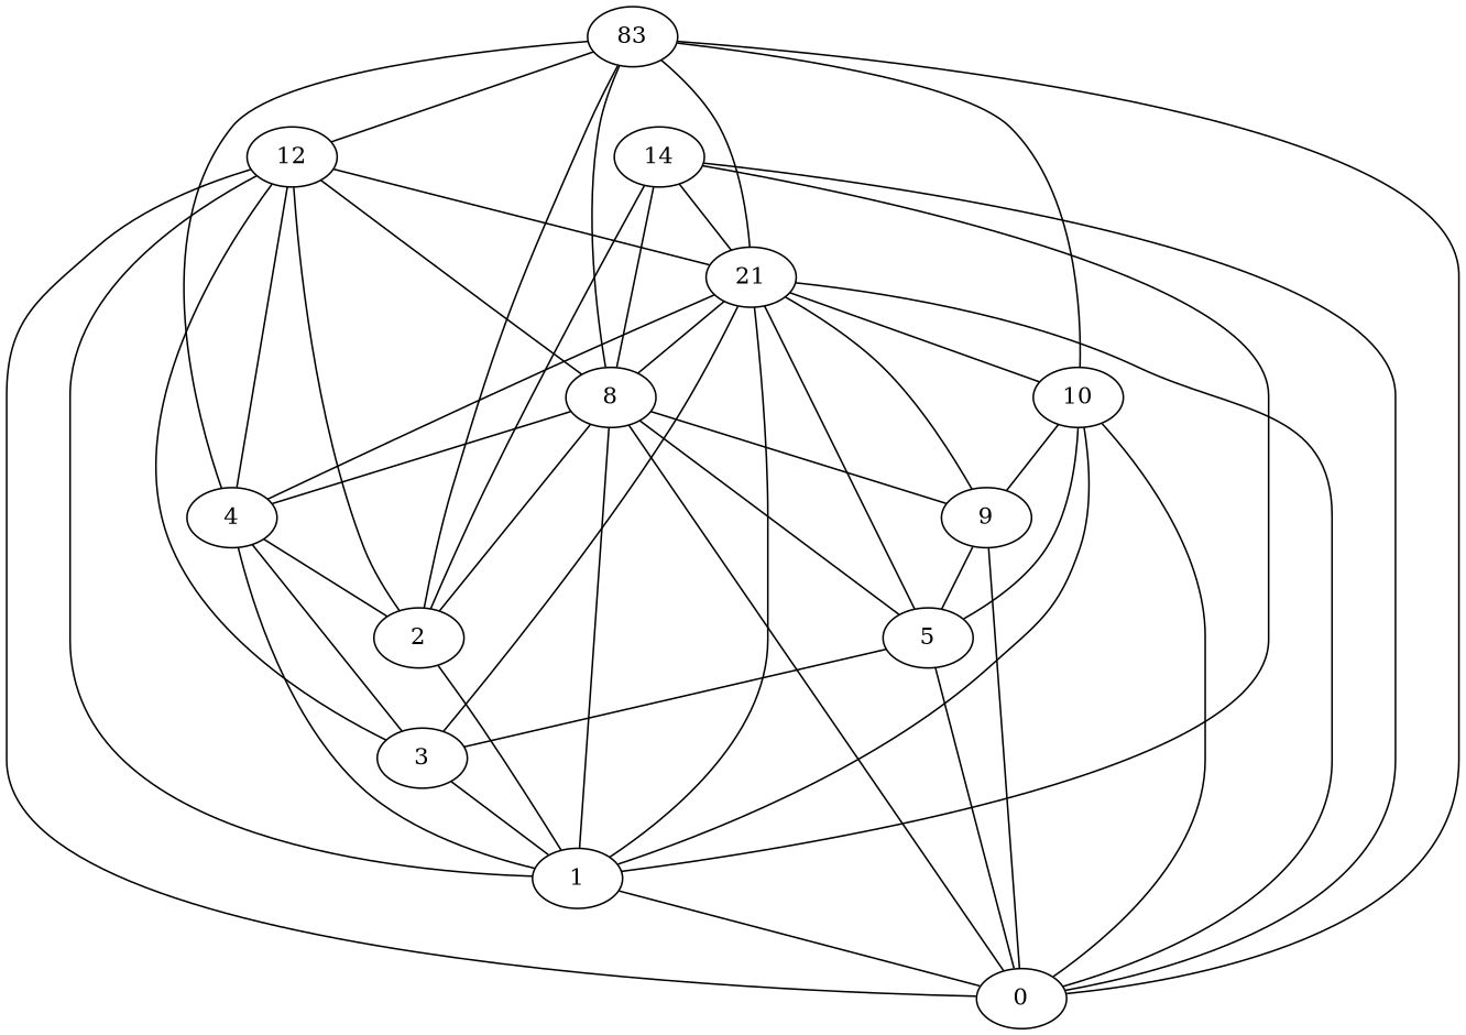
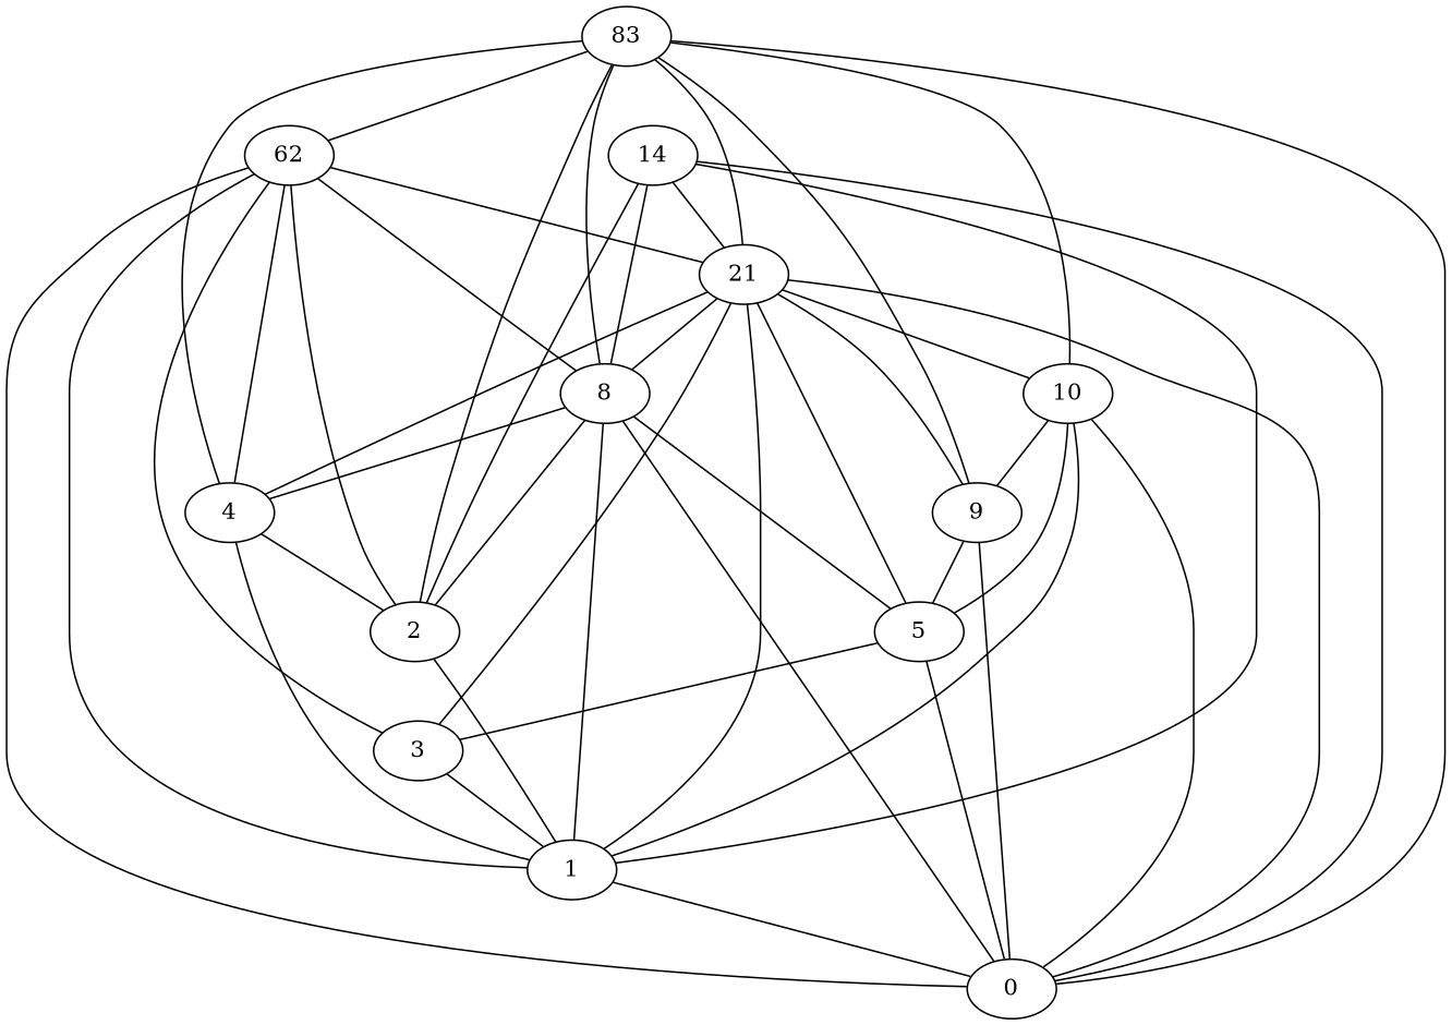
  digraph {
    rankdir=BT
    edge [arrowhead=both]
    0
    1
    8
    9
    10
    n6 [label=21]
-   12
+   12 [label=62]
    n8 [label=83]
    14
    5
    4
    2
    3
    0 -> 1
    0 -> 8
    0 -> 9
    0 -> 10
    0 -> n6
    0 -> 12
    0 -> n8
    0 -> 14
    0 -> 5
    1 -> 8
    1 -> 10
    1 -> n6
    1 -> 12
    1 -> 14
    1 -> 4
    1 -> 2
    1 -> 3
    8 -> n6
    8 -> 12
    8 -> n8
    8 -> 14
    9 -> 10
    9 -> n6
-   9 -> 8
+   9 -> n8
    10 -> n6
    10 -> n8
    n6 -> 12
    n6 -> n8
    n6 -> 14
    12 -> n8
    5 -> 8
    5 -> 9
    5 -> 10
    5 -> n6
    4 -> 8
    4 -> n6
    4 -> 12
    4 -> n8
    2 -> 8
    2 -> 12
    2 -> n8
    2 -> 14
    2 -> 4
    3 -> n6
    3 -> 12
    3 -> 5
-   3 -> 4
  }
